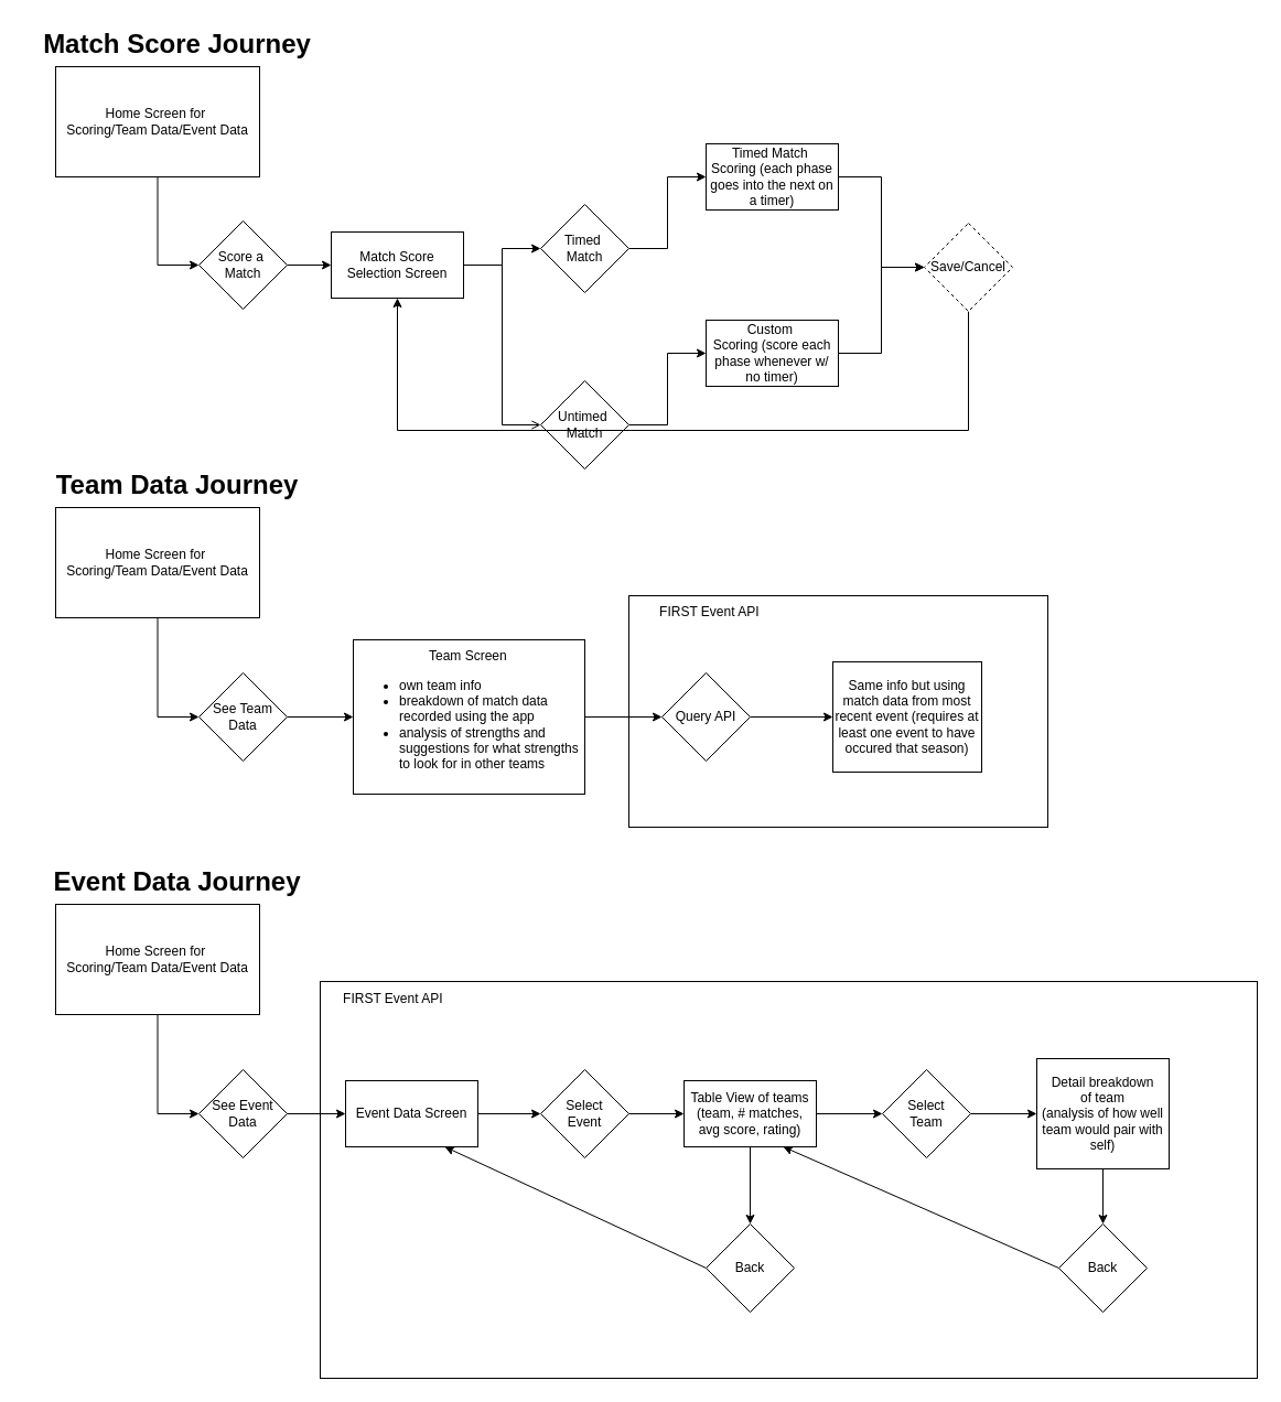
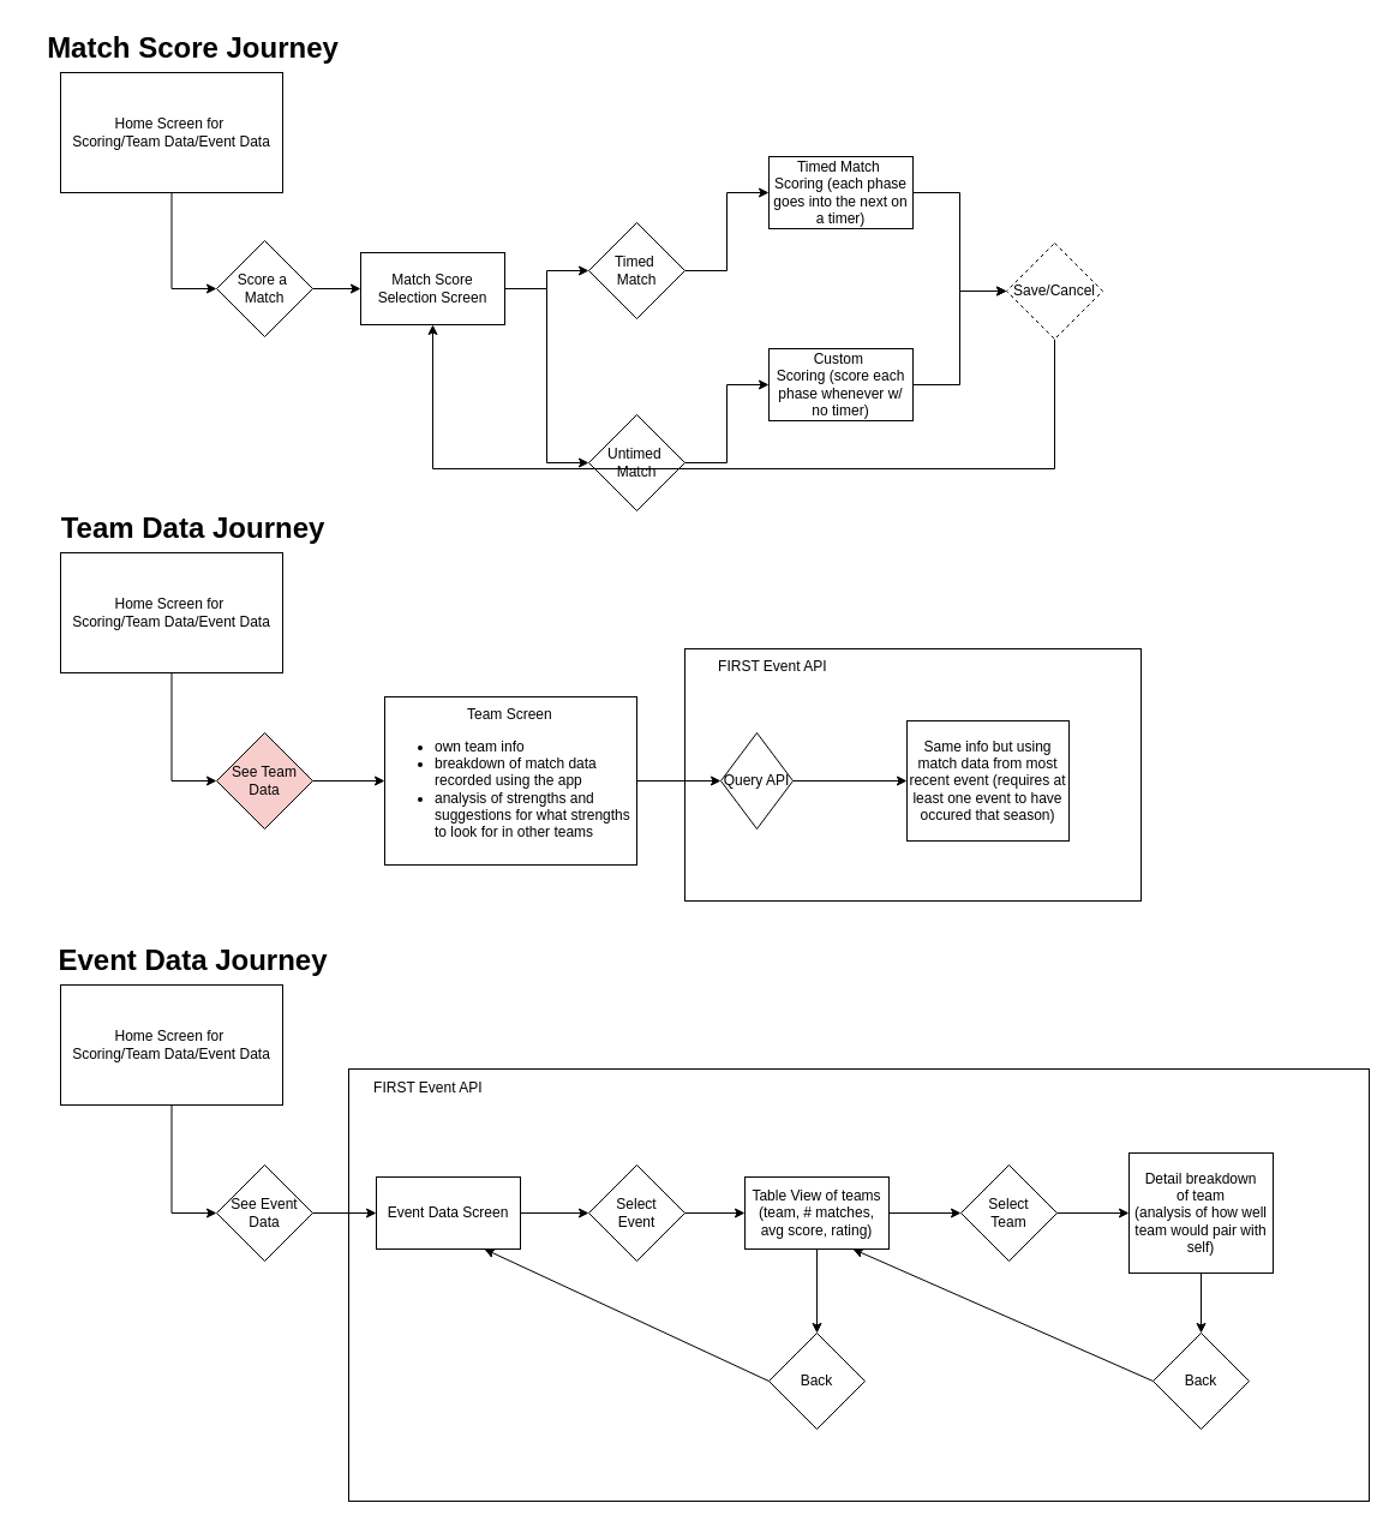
  <mxCell id="0" />
  <mxCell id="1" parent="0" />
  <mxCell id="2" value="" style="whiteSpace=wrap;html=1;fillColor=none;" vertex="1" parent="1"><mxGeometry x="570" y="540" width="380" height="210" as="geometry" /></mxCell>
  <mxCell id="3" value="" style="rounded=0;whiteSpace=wrap;html=1;fillColor=none;" vertex="1" parent="1"><mxGeometry x="290" y="890" width="850" height="360" as="geometry" /></mxCell>
  <mxCell id="4" style="edgeStyle=orthogonalEdgeStyle;rounded=0;orthogonalLoop=1;jettySize=auto;html=1;entryX=0;entryY=0.5;entryDx=0;entryDy=0;" edge="1" parent="1" source="5" target="8"><mxGeometry relative="1" as="geometry" /></mxCell>
  <mxCell id="5" value="Home Screen for&amp;nbsp;&lt;div&gt;Scoring/Team Data/Event Data&lt;/div&gt;" style="rounded=0;whiteSpace=wrap;html=1;" vertex="1" parent="1"><mxGeometry x="50" y="60" width="185" height="100" as="geometry" /></mxCell>
  <mxCell id="6" value="Match Score Journey" style="text;strokeColor=none;fillColor=none;html=1;fontSize=24;fontStyle=1;verticalAlign=middle;align=center;" vertex="1" parent="1"><mxGeometry y="20" width="280" height="40" as="geometry" x="20" /></mxCell>
  <mxCell id="7" style="edgeStyle=orthogonalEdgeStyle;rounded=0;orthogonalLoop=1;jettySize=auto;html=1;entryX=0;entryY=0.5;entryDx=0;entryDy=0;" edge="1" parent="1" source="8" target="21"><mxGeometry relative="1" as="geometry" /></mxCell>
  <mxCell id="8" value="Score a&amp;nbsp;&lt;div&gt;Match&lt;/div&gt;" style="rhombus;whiteSpace=wrap;html=1;rounded=0;" vertex="1" parent="1"><mxGeometry x="180" y="200" width="80" height="80" as="geometry" /></mxCell>
  <mxCell id="9" style="edgeStyle=orthogonalEdgeStyle;rounded=0;orthogonalLoop=1;jettySize=auto;html=1;" edge="1" parent="1" source="10" target="31"><mxGeometry relative="1" as="geometry" /></mxCell>
- <mxCell id="10" value="See Team&lt;div&gt;Data&lt;/div&gt;" style="rhombus;whiteSpace=wrap;html=1;" vertex="1" parent="1"><mxGeometry x="180" y="610" width="80" height="80" as="geometry" /></mxCell>
+ <mxCell id="10" value="See Team&lt;div&gt;Data&lt;/div&gt;" style="rhombus;whiteSpace=wrap;html=1;fillColor=#f8cecc;" vertex="1" parent="1"><mxGeometry x="180" y="610" width="80" height="80" as="geometry" /></mxCell>
  <mxCell id="11" style="edgeStyle=orthogonalEdgeStyle;rounded=0;orthogonalLoop=1;jettySize=auto;html=1;entryX=0;entryY=0.5;entryDx=0;entryDy=0;" edge="1" parent="1" source="12" target="33"><mxGeometry relative="1" as="geometry" /></mxCell>
  <mxCell id="12" value="See Event&lt;div&gt;Data&lt;/div&gt;" style="rhombus;whiteSpace=wrap;html=1;" vertex="1" parent="1"><mxGeometry x="180" y="970" width="80" height="80" as="geometry" /></mxCell>
  <mxCell id="13" style="edgeStyle=orthogonalEdgeStyle;rounded=0;orthogonalLoop=1;jettySize=auto;html=1;entryX=0;entryY=0.5;entryDx=0;entryDy=0;" edge="1" parent="1" source="14" target="10"><mxGeometry relative="1" as="geometry" /></mxCell>
  <mxCell id="14" value="Home Screen for&amp;nbsp;&lt;div&gt;Scoring/Team Data/Event Data&lt;/div&gt;" style="rounded=0;whiteSpace=wrap;html=1;" vertex="1" parent="1"><mxGeometry x="50" y="460" width="185" height="100" as="geometry" /></mxCell>
  <mxCell id="15" value="Team Data Journey" style="text;strokeColor=none;fillColor=none;html=1;fontSize=24;fontStyle=1;verticalAlign=middle;align=center;" vertex="1" parent="1"><mxGeometry y="420" width="280" height="40" as="geometry" x="20" /></mxCell>
  <mxCell id="16" style="edgeStyle=orthogonalEdgeStyle;rounded=0;orthogonalLoop=1;jettySize=auto;html=1;entryX=0;entryY=0.5;entryDx=0;entryDy=0;" edge="1" parent="1" source="17" target="12"><mxGeometry relative="1" as="geometry" /></mxCell>
  <mxCell id="17" value="Home Screen for&amp;nbsp;&lt;div&gt;Scoring/Team Data/Event Data&lt;/div&gt;" style="rounded=0;whiteSpace=wrap;html=1;" vertex="1" parent="1"><mxGeometry x="50" y="820" width="185" height="100" as="geometry" /></mxCell>
  <mxCell id="18" value="Event Data Journey" style="text;strokeColor=none;fillColor=none;html=1;fontSize=24;fontStyle=1;verticalAlign=middle;align=center;" vertex="1" parent="1"><mxGeometry y="780" width="280" height="40" as="geometry" x="20" /></mxCell>
- <mxCell id="19" style="edgeStyle=orthogonalEdgeStyle;rounded=0;orthogonalLoop=1;jettySize=auto;html=1;entryX=0;entryY=0.5;entryDx=0;entryDy=0;endArrow=open;" edge="1" parent="1" source="21" target="25"><mxGeometry relative="1" as="geometry" /></mxCell>
+ <mxCell id="19" style="edgeStyle=orthogonalEdgeStyle;rounded=0;orthogonalLoop=1;jettySize=auto;html=1;entryX=0;entryY=0.5;entryDx=0;entryDy=0;" edge="1" parent="1" source="21" target="25"><mxGeometry relative="1" as="geometry" /></mxCell>
  <mxCell id="20" style="edgeStyle=orthogonalEdgeStyle;rounded=0;orthogonalLoop=1;jettySize=auto;html=1;entryX=0;entryY=0.5;entryDx=0;entryDy=0;" edge="1" parent="1" source="21" target="23"><mxGeometry relative="1" as="geometry" /></mxCell>
  <mxCell id="21" value="Match Score Selection Screen" style="rounded=0;whiteSpace=wrap;html=1;" vertex="1" parent="1"><mxGeometry x="300" y="210" width="120" height="60" as="geometry" /></mxCell>
  <mxCell id="22" style="edgeStyle=orthogonalEdgeStyle;rounded=0;orthogonalLoop=1;jettySize=auto;html=1;" edge="1" parent="1" source="23" target="27"><mxGeometry relative="1" as="geometry" /></mxCell>
  <mxCell id="23" value="Timed&amp;nbsp;&lt;div&gt;Match&lt;/div&gt;" style="rhombus;whiteSpace=wrap;html=1;" vertex="1" parent="1"><mxGeometry x="490" y="185" width="80" height="80" as="geometry" /></mxCell>
  <mxCell id="24" style="edgeStyle=orthogonalEdgeStyle;rounded=0;orthogonalLoop=1;jettySize=auto;html=1;" edge="1" parent="1" source="25" target="29"><mxGeometry relative="1" as="geometry" /></mxCell>
  <mxCell id="25" value="Untimed&amp;nbsp;&lt;div&gt;Match&lt;/div&gt;" style="rhombus;whiteSpace=wrap;html=1;" vertex="1" parent="1"><mxGeometry x="490" y="345" width="80" height="80" as="geometry" /></mxCell>
  <mxCell id="26" style="edgeStyle=orthogonalEdgeStyle;rounded=0;orthogonalLoop=1;jettySize=auto;html=1;entryX=0;entryY=0.5;entryDx=0;entryDy=0;" edge="1" parent="1" source="27" target="53"><mxGeometry relative="1" as="geometry" /></mxCell>
  <mxCell id="27" value="Timed Match&amp;nbsp;&lt;div&gt;Scoring (each phase goes into the next on a timer)&lt;/div&gt;" style="rounded=0;whiteSpace=wrap;html=1;" vertex="1" parent="1"><mxGeometry x="640" y="130" width="120" height="60" as="geometry" /></mxCell>
  <mxCell id="28" style="edgeStyle=orthogonalEdgeStyle;rounded=0;orthogonalLoop=1;jettySize=auto;html=1;entryX=0;entryY=0.5;entryDx=0;entryDy=0;" edge="1" parent="1" source="29" target="53"><mxGeometry relative="1" as="geometry" /></mxCell>
  <mxCell id="29" value="Custom&amp;nbsp;&lt;div&gt;Scoring (score each phase whenever w/ no timer)&lt;/div&gt;" style="rounded=0;whiteSpace=wrap;html=1;" vertex="1" parent="1"><mxGeometry x="640" y="290" width="120" height="60" as="geometry" /></mxCell>
  <mxCell id="30" value="" style="edgeStyle=orthogonalEdgeStyle;rounded=0;orthogonalLoop=1;jettySize=auto;html=1;" edge="1" parent="1" source="31" target="49"><mxGeometry relative="1" as="geometry" /></mxCell>
  <mxCell id="31" value="&lt;div style=&quot;text-align: center;&quot;&gt;Team Screen&amp;nbsp;&lt;/div&gt;&lt;div&gt;&lt;ul&gt;&lt;li&gt;own team info&lt;br&gt;&lt;/li&gt;&lt;li&gt;breakdown of match data recorded using the app&lt;br&gt;&lt;/li&gt;&lt;li&gt;analysis of strengths and suggestions for what strengths to look for in other teams&lt;/li&gt;&lt;/ul&gt;&lt;/div&gt;" style="rounded=0;whiteSpace=wrap;html=1;align=left;" vertex="1" parent="1"><mxGeometry x="320" y="580" width="210" height="140" as="geometry" /></mxCell>
  <mxCell id="32" style="edgeStyle=orthogonalEdgeStyle;rounded=0;orthogonalLoop=1;jettySize=auto;html=1;" edge="1" parent="1" source="33" target="35"><mxGeometry relative="1" as="geometry" /></mxCell>
  <mxCell id="33" value="Event Data Screen" style="rounded=0;whiteSpace=wrap;html=1;" vertex="1" parent="1"><mxGeometry x="313" y="980" width="120" height="60" as="geometry" /></mxCell>
  <mxCell id="34" style="edgeStyle=orthogonalEdgeStyle;rounded=0;orthogonalLoop=1;jettySize=auto;html=1;" edge="1" parent="1" source="35" target="38"><mxGeometry relative="1" as="geometry" /></mxCell>
  <mxCell id="35" value="Select&lt;div&gt;Event&lt;/div&gt;" style="rhombus;whiteSpace=wrap;html=1;" vertex="1" parent="1"><mxGeometry x="490" y="970" width="80" height="80" as="geometry" /></mxCell>
  <mxCell id="36" value="" style="edgeStyle=orthogonalEdgeStyle;rounded=0;orthogonalLoop=1;jettySize=auto;html=1;" edge="1" parent="1" source="38" target="40"><mxGeometry relative="1" as="geometry" /></mxCell>
  <mxCell id="37" value="" style="edgeStyle=orthogonalEdgeStyle;rounded=0;orthogonalLoop=1;jettySize=auto;html=1;" edge="1" parent="1" source="38" target="44"><mxGeometry relative="1" as="geometry" /></mxCell>
  <mxCell id="38" value="Table View of teams&lt;div&gt;(team, # matches, avg score, rating)&lt;/div&gt;" style="rounded=0;whiteSpace=wrap;html=1;" vertex="1" parent="1"><mxGeometry x="620" y="980" width="120" height="60" as="geometry" /></mxCell>
  <mxCell id="39" value="" style="edgeStyle=orthogonalEdgeStyle;rounded=0;orthogonalLoop=1;jettySize=auto;html=1;" edge="1" parent="1" source="40" target="42"><mxGeometry relative="1" as="geometry" /></mxCell>
  <mxCell id="40" value="Select&lt;div&gt;Team&lt;/div&gt;" style="rhombus;whiteSpace=wrap;html=1;rounded=0;" vertex="1" parent="1"><mxGeometry x="800" y="970" width="80" height="80" as="geometry" /></mxCell>
  <mxCell id="41" value="" style="edgeStyle=orthogonalEdgeStyle;rounded=0;orthogonalLoop=1;jettySize=auto;html=1;" edge="1" parent="1" source="42" target="43"><mxGeometry relative="1" as="geometry" /></mxCell>
  <mxCell id="42" value="Detail breakdown&lt;div&gt;of team&lt;/div&gt;&lt;div&gt;(analysis of how well team would pair with self)&lt;/div&gt;" style="whiteSpace=wrap;html=1;rounded=0;" vertex="1" parent="1"><mxGeometry x="940" y="960" width="120" height="100" as="geometry" /></mxCell>
  <mxCell id="43" value="Back" style="rhombus;whiteSpace=wrap;html=1;rounded=0;" vertex="1" parent="1"><mxGeometry x="960" y="1110" width="80" height="80" as="geometry" /></mxCell>
  <mxCell id="44" value="Back" style="rhombus;whiteSpace=wrap;html=1;rounded=0;" vertex="1" parent="1"><mxGeometry x="640" y="1110" width="80" height="80" as="geometry" /></mxCell>
  <mxCell id="45" value="" style="endArrow=classic;html=1;rounded=0;exitX=0;exitY=0.5;exitDx=0;exitDy=0;entryX=0.75;entryY=1;entryDx=0;entryDy=0;" edge="1" parent="1" source="43" target="38"><mxGeometry width="50" height="50" relative="1" as="geometry"><mxPoint x="600" y="890" as="sourcePoint" /><mxPoint x="650" y="840" as="targetPoint" /></mxGeometry></mxCell>
  <mxCell id="46" value="" style="endArrow=classic;html=1;rounded=0;exitX=0;exitY=0.5;exitDx=0;exitDy=0;entryX=0.75;entryY=1;entryDx=0;entryDy=0;" edge="1" parent="1" source="44" target="33"><mxGeometry width="50" height="50" relative="1" as="geometry"><mxPoint x="600" y="890" as="sourcePoint" /><mxPoint x="650" y="840" as="targetPoint" /></mxGeometry></mxCell>
  <mxCell id="47" value="FIRST Event API&amp;nbsp;" style="text;html=1;align=center;verticalAlign=middle;whiteSpace=wrap;rounded=0;" vertex="1" parent="1"><mxGeometry x="283" y="891" width="150" height="30" as="geometry" /></mxCell>
  <mxCell id="48" value="" style="edgeStyle=orthogonalEdgeStyle;rounded=0;orthogonalLoop=1;jettySize=auto;html=1;" edge="1" parent="1" source="49" target="50"><mxGeometry relative="1" as="geometry" /></mxCell>
- <mxCell id="49" value="Query API" style="rhombus;whiteSpace=wrap;html=1;align=center;rounded=0;" vertex="1" parent="1"><mxGeometry x="600" y="610" width="80" height="80" as="geometry" /></mxCell>
+ <mxCell id="49" value="Query API" style="rhombus;whiteSpace=wrap;html=1;align=center;rounded=0;" vertex="1" parent="1"><mxGeometry x="600" y="610" width="60" height="80" as="geometry" /></mxCell>
  <mxCell id="50" value="Same info but using match data from most recent event (requires at least one event to have occured that season)" style="whiteSpace=wrap;html=1;rounded=0;" vertex="1" parent="1"><mxGeometry x="755" y="600" width="135" height="100" as="geometry" /></mxCell>
  <mxCell id="51" value="FIRST Event API&amp;nbsp;" style="text;html=1;align=center;verticalAlign=middle;whiteSpace=wrap;rounded=0;" vertex="1" parent="1"><mxGeometry x="570" y="540" width="150" height="30" as="geometry" /></mxCell>
  <mxCell id="52" style="edgeStyle=orthogonalEdgeStyle;rounded=0;orthogonalLoop=1;jettySize=auto;html=1;entryX=0.5;entryY=1;entryDx=0;entryDy=0;" edge="1" parent="1" source="53" target="21"><mxGeometry relative="1" as="geometry"><Array as="points"><mxPoint x="878" y="390" /><mxPoint x="360" y="390" /></Array></mxGeometry></mxCell>
  <mxCell id="53" value="Save/Cancel" style="rhombus;whiteSpace=wrap;html=1;rounded=0;dashed=1;" vertex="1" parent="1"><mxGeometry x="838" y="202" width="80" height="80" as="geometry" /></mxCell>
